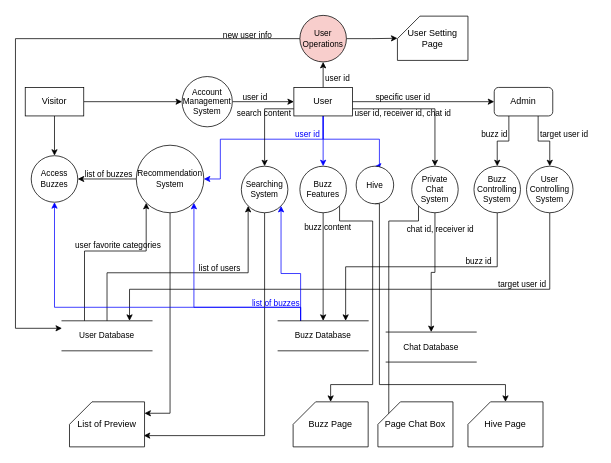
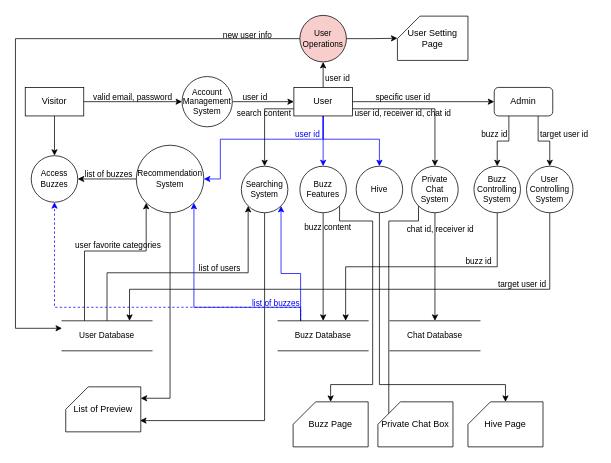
  <mxCell id="0" />
  <mxCell id="1" parent="0" />
  <mxCell id="2" style="edgeStyle=orthogonalEdgeStyle;rounded=0;orthogonalLoop=1;jettySize=auto;html=1;exitX=1;exitY=0.5;exitDx=0;exitDy=0;entryX=0;entryY=0.5;entryDx=0;entryDy=0;fontSize=11;" edge="1" parent="1" source="4" target="14"><mxGeometry relative="1" as="geometry" /></mxCell>
  <mxCell id="3" value="" style="edgeStyle=orthogonalEdgeStyle;rounded=0;orthogonalLoop=1;jettySize=auto;html=1;fontSize=11;" edge="1" parent="1" source="4" target="27"><mxGeometry relative="1" as="geometry" /></mxCell>
  <mxCell id="4" value="Visitor" style="rounded=0;whiteSpace=wrap;html=1;" vertex="1" parent="1"><mxGeometry x="33" y="116" width="78" height="38" as="geometry" /></mxCell>
  <mxCell id="5" style="edgeStyle=orthogonalEdgeStyle;rounded=0;orthogonalLoop=1;jettySize=auto;html=1;exitX=1;exitY=0.5;exitDx=0;exitDy=0;entryX=0;entryY=0.5;entryDx=0;entryDy=0;fontSize=11;" edge="1" parent="1" source="12" target="21"><mxGeometry relative="1" as="geometry" /></mxCell>
  <mxCell id="6" style="edgeStyle=orthogonalEdgeStyle;rounded=0;orthogonalLoop=1;jettySize=auto;html=1;exitX=0.5;exitY=0;exitDx=0;exitDy=0;entryX=0.5;entryY=1;entryDx=0;entryDy=0;fontSize=11;" edge="1" parent="1" source="12" target="31"><mxGeometry relative="1" as="geometry" /></mxCell>
  <mxCell id="7" style="edgeStyle=orthogonalEdgeStyle;rounded=0;orthogonalLoop=1;jettySize=auto;html=1;exitX=0.5;exitY=1;exitDx=0;exitDy=0;entryX=0.5;entryY=0;entryDx=0;entryDy=0;fontSize=11;strokeColor=#0000FF;" edge="1" parent="1" source="12" target="34"><mxGeometry relative="1" as="geometry" /></mxCell>
  <mxCell id="8" style="edgeStyle=orthogonalEdgeStyle;rounded=0;orthogonalLoop=1;jettySize=auto;html=1;exitX=0.5;exitY=1;exitDx=0;exitDy=0;entryX=1;entryY=0.5;entryDx=0;entryDy=0;fontSize=11;strokeColor=#0000FF;" edge="1" parent="1" source="12" target="37"><mxGeometry relative="1" as="geometry"><Array as="points"><mxPoint x="430" y="185" /><mxPoint x="293" y="185" /><mxPoint x="293" y="238" /></Array></mxGeometry></mxCell>
  <mxCell id="9" style="edgeStyle=orthogonalEdgeStyle;rounded=0;orthogonalLoop=1;jettySize=auto;html=1;exitX=0.5;exitY=1;exitDx=0;exitDy=0;entryX=0.5;entryY=0;entryDx=0;entryDy=0;fontSize=11;strokeColor=#0000FF;" edge="1" parent="1" source="12" target="41"><mxGeometry relative="1" as="geometry"><Array as="points"><mxPoint x="430" y="185" /><mxPoint x="505" y="185" /></Array></mxGeometry></mxCell>
  <mxCell id="10" style="edgeStyle=orthogonalEdgeStyle;rounded=0;orthogonalLoop=1;jettySize=auto;html=1;exitX=0;exitY=0.75;exitDx=0;exitDy=0;entryX=0.5;entryY=0;entryDx=0;entryDy=0;fontSize=11;" edge="1" parent="1" source="12" target="39"><mxGeometry relative="1" as="geometry" /></mxCell>
  <mxCell id="11" style="edgeStyle=orthogonalEdgeStyle;rounded=0;orthogonalLoop=1;jettySize=auto;html=1;exitX=1;exitY=0.75;exitDx=0;exitDy=0;entryX=0.5;entryY=0;entryDx=0;entryDy=0;fontSize=11;" edge="1" parent="1" source="12" target="44"><mxGeometry relative="1" as="geometry" /></mxCell>
  <mxCell id="12" value="User" style="rounded=0;whiteSpace=wrap;html=1;" vertex="1" parent="1"><mxGeometry x="391" y="116" width="78" height="38" as="geometry" /></mxCell>
  <mxCell id="13" value="" style="edgeStyle=orthogonalEdgeStyle;rounded=0;orthogonalLoop=1;jettySize=auto;html=1;fontSize=11;" edge="1" parent="1" source="14" target="12"><mxGeometry relative="1" as="geometry" /></mxCell>
  <mxCell id="14" value="Account &lt;br&gt;Management&lt;br&gt;System" style="ellipse;whiteSpace=wrap;html=1;aspect=fixed;fontSize=11;" vertex="1" parent="1"><mxGeometry x="242" y="101.5" width="67" height="67" as="geometry" /></mxCell>
+ <mxCell id="15" value="valid email, password" style="text;html=1;align=center;verticalAlign=middle;resizable=0;points=[];autosize=1;strokeColor=none;fillColor=none;fontSize=11;" vertex="1" parent="1"><mxGeometry x="114" y="116" width="123" height="25" as="geometry" /></mxCell>
  <mxCell id="16" style="edgeStyle=orthogonalEdgeStyle;rounded=0;orthogonalLoop=1;jettySize=auto;html=1;exitX=0.5;exitY=0;exitDx=0;exitDy=0;entryX=0;entryY=1;entryDx=0;entryDy=0;fontSize=11;" edge="1" parent="1" source="18" target="39"><mxGeometry relative="1" as="geometry"><Array as="points"><mxPoint x="142" y="363" /><mxPoint x="330" y="363" /></Array></mxGeometry></mxCell>
  <mxCell id="17" style="edgeStyle=orthogonalEdgeStyle;rounded=0;orthogonalLoop=1;jettySize=auto;html=1;exitX=0.25;exitY=0;exitDx=0;exitDy=0;entryX=0;entryY=1;entryDx=0;entryDy=0;fontSize=11;" edge="1" parent="1" source="18" target="37"><mxGeometry relative="1" as="geometry"><Array as="points"><mxPoint x="112" y="334" /><mxPoint x="194" y="334" /></Array></mxGeometry></mxCell>
  <mxCell id="18" value="&lt;span style=&quot;font-size: 11px;&quot;&gt;User Database&lt;/span&gt;" style="shape=partialRectangle;whiteSpace=wrap;html=1;left=0;right=0;fillColor=none;rounded=0;strokeColor=default;fontFamily=Helvetica;fontSize=12;fontColor=default;" vertex="1" parent="1"><mxGeometry x="82" y="427" width="120" height="40" as="geometry" /></mxCell>
  <mxCell id="19" style="edgeStyle=orthogonalEdgeStyle;rounded=0;orthogonalLoop=1;jettySize=auto;html=1;exitX=0.25;exitY=1;exitDx=0;exitDy=0;entryX=0.5;entryY=0;entryDx=0;entryDy=0;fontSize=11;" edge="1" parent="1" source="21" target="26"><mxGeometry relative="1" as="geometry" /></mxCell>
  <mxCell id="20" style="edgeStyle=orthogonalEdgeStyle;rounded=0;orthogonalLoop=1;jettySize=auto;html=1;exitX=0.75;exitY=1;exitDx=0;exitDy=0;entryX=0.5;entryY=0;entryDx=0;entryDy=0;fontSize=11;" edge="1" parent="1" source="21" target="24"><mxGeometry relative="1" as="geometry" /></mxCell>
  <mxCell id="21" value="Admin" style="whiteSpace=wrap;html=1;rounded=1;" vertex="1" parent="1"><mxGeometry x="658" y="116" width="78" height="38" as="geometry" /></mxCell>
  <mxCell id="22" value="specific user id" style="text;html=1;align=center;verticalAlign=middle;resizable=0;points=[];autosize=1;strokeColor=none;fillColor=none;fontSize=11;" vertex="1" parent="1"><mxGeometry x="490" y="116" width="91" height="25" as="geometry" /></mxCell>
  <mxCell id="23" style="edgeStyle=orthogonalEdgeStyle;rounded=0;orthogonalLoop=1;jettySize=auto;html=1;exitX=0.5;exitY=1;exitDx=0;exitDy=0;entryX=0.75;entryY=0;entryDx=0;entryDy=0;fontSize=11;" edge="1" parent="1" source="24" target="18"><mxGeometry relative="1" as="geometry"><Array as="points"><mxPoint x="732" y="385" /><mxPoint x="172" y="385" /></Array></mxGeometry></mxCell>
  <mxCell id="24" value="User Controlling System" style="ellipse;whiteSpace=wrap;html=1;aspect=fixed;fontSize=11;" vertex="1" parent="1"><mxGeometry x="701" y="221" width="62" height="62" as="geometry" /></mxCell>
  <mxCell id="25" style="edgeStyle=orthogonalEdgeStyle;rounded=0;orthogonalLoop=1;jettySize=auto;html=1;exitX=0.5;exitY=1;exitDx=0;exitDy=0;entryX=0.75;entryY=0;entryDx=0;entryDy=0;fontSize=11;" edge="1" parent="1" source="26" target="49"><mxGeometry relative="1" as="geometry" /></mxCell>
  <mxCell id="26" value="Buzz Controlling System" style="ellipse;whiteSpace=wrap;html=1;aspect=fixed;fontSize=11;" vertex="1" parent="1"><mxGeometry x="631" y="221" width="62" height="62" as="geometry" /></mxCell>
  <mxCell id="27" value="Access Buzzes" style="ellipse;whiteSpace=wrap;html=1;aspect=fixed;fontSize=11;" vertex="1" parent="1"><mxGeometry x="41" y="207" width="62" height="62" as="geometry" /></mxCell>
  <mxCell id="28" value="user id" style="text;html=1;align=center;verticalAlign=middle;resizable=0;points=[];autosize=1;strokeColor=none;fillColor=none;fontSize=11;" vertex="1" parent="1"><mxGeometry x="313" y="116" width="51" height="25" as="geometry" /></mxCell>
  <mxCell id="29" style="edgeStyle=orthogonalEdgeStyle;rounded=0;orthogonalLoop=1;jettySize=auto;html=1;exitX=0;exitY=0.5;exitDx=0;exitDy=0;entryX=0;entryY=0.25;entryDx=0;entryDy=0;strokeColor=#000000;fontSize=11;fillColor=#FF0000;" edge="1" parent="1" source="31" target="18"><mxGeometry relative="1" as="geometry"><Array as="points"><mxPoint x="20" y="51" /><mxPoint x="20" y="437" /></Array></mxGeometry></mxCell>
  <mxCell id="30" value="" style="edgeStyle=orthogonalEdgeStyle;rounded=0;orthogonalLoop=1;jettySize=auto;html=1;strokeColor=#000000;fontSize=11;fontColor=#0000FF;fillColor=#FF0000;" edge="1" parent="1" source="31" target="68"><mxGeometry relative="1" as="geometry" /></mxCell>
  <mxCell id="31" value="User Operations" style="ellipse;whiteSpace=wrap;html=1;aspect=fixed;fontSize=11;fillColor=#f8cecc;" vertex="1" parent="1"><mxGeometry x="399" y="20" width="62" height="62" as="geometry" /></mxCell>
  <mxCell id="32" style="edgeStyle=orthogonalEdgeStyle;rounded=0;orthogonalLoop=1;jettySize=auto;html=1;exitX=0.5;exitY=1;exitDx=0;exitDy=0;entryX=0.5;entryY=0;entryDx=0;entryDy=0;fontSize=11;" edge="1" parent="1" source="34" target="49"><mxGeometry relative="1" as="geometry" /></mxCell>
  <mxCell id="33" style="edgeStyle=orthogonalEdgeStyle;rounded=0;orthogonalLoop=1;jettySize=auto;html=1;exitX=1;exitY=1;exitDx=0;exitDy=0;entryX=0.5;entryY=0;entryDx=0;entryDy=0;entryPerimeter=0;strokeColor=#000000;fontSize=11;fontColor=#0000FF;fillColor=#FF0000;" edge="1" parent="1" source="34" target="67"><mxGeometry relative="1" as="geometry"><Array as="points"><mxPoint x="452" y="294" /><mxPoint x="496" y="294" /><mxPoint x="496" y="512" /><mxPoint x="440" y="512" /></Array></mxGeometry></mxCell>
  <mxCell id="34" value="Buzz Features" style="ellipse;whiteSpace=wrap;html=1;aspect=fixed;fontSize=11;" vertex="1" parent="1"><mxGeometry x="399" y="221" width="62" height="62" as="geometry" /></mxCell>
  <mxCell id="35" value="" style="edgeStyle=orthogonalEdgeStyle;rounded=0;orthogonalLoop=1;jettySize=auto;html=1;fontSize=11;" edge="1" parent="1" source="37" target="27"><mxGeometry relative="1" as="geometry" /></mxCell>
  <mxCell id="36" style="edgeStyle=orthogonalEdgeStyle;rounded=0;orthogonalLoop=1;jettySize=auto;html=1;exitX=0.5;exitY=1;exitDx=0;exitDy=0;entryX=0.999;entryY=0.254;entryDx=0;entryDy=0;entryPerimeter=0;strokeColor=#000000;fontSize=11;fontColor=#0000FF;fillColor=#FF0000;" edge="1" parent="1" source="37" target="65"><mxGeometry relative="1" as="geometry" /></mxCell>
  <mxCell id="37" value="Recommendation&lt;br&gt;System" style="ellipse;whiteSpace=wrap;html=1;aspect=fixed;fontSize=11;" vertex="1" parent="1"><mxGeometry x="181" y="193" width="90" height="90" as="geometry" /></mxCell>
  <mxCell id="38" style="edgeStyle=orthogonalEdgeStyle;rounded=0;orthogonalLoop=1;jettySize=auto;html=1;exitX=0.5;exitY=1;exitDx=0;exitDy=0;entryX=0.99;entryY=0.75;entryDx=0;entryDy=0;entryPerimeter=0;strokeColor=#000000;fontSize=11;fontColor=#0000FF;fillColor=#FF0000;" edge="1" parent="1" source="39" target="65"><mxGeometry relative="1" as="geometry" /></mxCell>
  <mxCell id="39" value="Searching System" style="ellipse;whiteSpace=wrap;html=1;aspect=fixed;fontSize=11;" vertex="1" parent="1"><mxGeometry x="321" y="221" width="62" height="62" as="geometry" /></mxCell>
  <mxCell id="40" style="edgeStyle=orthogonalEdgeStyle;rounded=0;orthogonalLoop=1;jettySize=auto;html=1;exitX=0.5;exitY=1;exitDx=0;exitDy=0;strokeColor=#000000;fontSize=11;fontColor=#0000FF;fillColor=#FF0000;" edge="1" parent="1" source="41" target="66"><mxGeometry relative="1" as="geometry"><Array as="points"><mxPoint x="505" y="512" /><mxPoint x="673" y="512" /></Array></mxGeometry></mxCell>
- <mxCell id="41" value="Hive" style="ellipse;whiteSpace=wrap;html=1;aspect=fixed;fontSize=11;" vertex="1" parent="1"><mxGeometry x="474" y="221" width="50" height="50" as="geometry" /></mxCell>
+ <mxCell id="41" value="Hive" style="ellipse;whiteSpace=wrap;html=1;aspect=fixed;fontSize=11;" vertex="1" parent="1"><mxGeometry x="474" y="221" width="62" height="62" as="geometry" /></mxCell>
  <mxCell id="42" style="edgeStyle=orthogonalEdgeStyle;rounded=0;orthogonalLoop=1;jettySize=auto;html=1;exitX=0.5;exitY=1;exitDx=0;exitDy=0;entryX=0.5;entryY=0;entryDx=0;entryDy=0;fontSize=11;" edge="1" parent="1" source="44" target="50"><mxGeometry relative="1" as="geometry" /></mxCell>
  <mxCell id="43" style="edgeStyle=orthogonalEdgeStyle;rounded=0;orthogonalLoop=1;jettySize=auto;html=1;exitX=0;exitY=1;exitDx=0;exitDy=0;strokeColor=#000000;fontSize=11;fontColor=#0000FF;fillColor=#FF0000;" edge="1" parent="1" source="44"><mxGeometry relative="1" as="geometry"><mxPoint x="517.5" y="565" as="targetPoint" /><Array as="points"><mxPoint x="557" y="294" /><mxPoint x="518" y="294" /></Array></mxGeometry></mxCell>
  <mxCell id="44" value="Private Chat System" style="ellipse;whiteSpace=wrap;html=1;aspect=fixed;fontSize=11;" vertex="1" parent="1"><mxGeometry x="548" y="221" width="62" height="62" as="geometry" /></mxCell>
  <mxCell id="45" value="user id, receiver id, chat id" style="text;html=1;align=center;verticalAlign=middle;resizable=0;points=[];autosize=1;strokeColor=none;fillColor=none;fontSize=11;rotation=0;" vertex="1" parent="1"><mxGeometry x="462.5" y="137" width="146" height="25" as="geometry" /></mxCell>
  <mxCell id="46" style="edgeStyle=orthogonalEdgeStyle;rounded=0;orthogonalLoop=1;jettySize=auto;html=1;exitX=0.25;exitY=0;exitDx=0;exitDy=0;entryX=1;entryY=1;entryDx=0;entryDy=0;fontSize=11;strokeColor=#0000FF;" edge="1" parent="1" source="49" target="39"><mxGeometry relative="1" as="geometry"><Array as="points"><mxPoint x="400" y="364" /><mxPoint x="374" y="364" /></Array></mxGeometry></mxCell>
- <mxCell id="47" style="edgeStyle=orthogonalEdgeStyle;rounded=0;orthogonalLoop=1;jettySize=auto;html=1;exitX=0.25;exitY=0;exitDx=0;exitDy=0;entryX=0.5;entryY=1;entryDx=0;entryDy=0;fontSize=11;fillColor=#FF0000;strokeColor=#0000FF;" edge="1" parent="1" source="49" target="27"><mxGeometry relative="1" as="geometry"><Array as="points"><mxPoint x="400" y="409" /><mxPoint x="72" y="409" /></Array></mxGeometry></mxCell>
+ <mxCell id="47" style="edgeStyle=orthogonalEdgeStyle;rounded=0;orthogonalLoop=1;jettySize=auto;html=1;exitX=0.25;exitY=0;exitDx=0;exitDy=0;entryX=0.5;entryY=1;entryDx=0;entryDy=0;fontSize=11;fillColor=#FF0000;strokeColor=#0000FF;dashed=1;" edge="1" parent="1" source="49" target="27"><mxGeometry relative="1" as="geometry"><Array as="points"><mxPoint x="400" y="409" /><mxPoint x="72" y="409" /></Array></mxGeometry></mxCell>
  <mxCell id="48" style="edgeStyle=orthogonalEdgeStyle;rounded=0;orthogonalLoop=1;jettySize=auto;html=1;exitX=0.25;exitY=0;exitDx=0;exitDy=0;entryX=1;entryY=1;entryDx=0;entryDy=0;fontSize=11;strokeColor=#0000FF;" edge="1" parent="1" source="49" target="37"><mxGeometry relative="1" as="geometry"><Array as="points"><mxPoint x="400" y="409" /><mxPoint x="258" y="409" /></Array></mxGeometry></mxCell>
  <mxCell id="49" value="&lt;span style=&quot;font-size: 11px;&quot;&gt;Buzz Database&lt;/span&gt;" style="shape=partialRectangle;whiteSpace=wrap;html=1;left=0;right=0;fillColor=none;rounded=0;strokeColor=default;fontFamily=Helvetica;fontSize=12;fontColor=default;" vertex="1" parent="1"><mxGeometry x="370" y="427" width="120" height="40" as="geometry" /></mxCell>
- <mxCell id="50" value="&lt;span style=&quot;font-size: 11px;&quot;&gt;Chat Database&lt;/span&gt;" style="shape=partialRectangle;whiteSpace=wrap;html=1;left=0;right=0;fillColor=none;rounded=0;strokeColor=default;fontFamily=Helvetica;fontSize=12;fontColor=default;" vertex="1" parent="1"><mxGeometry x="514" y="442" width="120" height="40" as="geometry" /></mxCell>
+ <mxCell id="50" value="&lt;span style=&quot;font-size: 11px;&quot;&gt;Chat Database&lt;/span&gt;" style="shape=partialRectangle;whiteSpace=wrap;html=1;left=0;right=0;fillColor=none;rounded=0;strokeColor=default;fontFamily=Helvetica;fontSize=12;fontColor=default;" vertex="1" parent="1"><mxGeometry x="519" y="427" width="120" height="40" as="geometry" /></mxCell>
  <mxCell id="51" value="buzz id" style="text;html=1;align=center;verticalAlign=middle;resizable=0;points=[];autosize=1;strokeColor=none;fillColor=none;fontSize=11;" vertex="1" parent="1"><mxGeometry x="610" y="335" width="53" height="25" as="geometry" /></mxCell>
  <mxCell id="52" value="target user id" style="text;html=1;align=center;verticalAlign=middle;resizable=0;points=[];autosize=1;strokeColor=none;fillColor=none;fontSize=11;" vertex="1" parent="1"><mxGeometry x="654" y="366" width="82" height="25" as="geometry" /></mxCell>
  <mxCell id="53" value="list of users" style="text;html=1;align=center;verticalAlign=middle;resizable=0;points=[];autosize=1;strokeColor=none;fillColor=none;fontSize=11;" vertex="1" parent="1"><mxGeometry x="255" y="344" width="74" height="25" as="geometry" /></mxCell>
  <mxCell id="54" value="user favorite categories&amp;nbsp;" style="text;html=1;align=center;verticalAlign=middle;resizable=0;points=[];autosize=1;strokeColor=none;fillColor=none;fontSize=11;" vertex="1" parent="1"><mxGeometry x="90" y="314" width="135" height="25" as="geometry" /></mxCell>
  <mxCell id="55" value="&lt;font color=&quot;#0000ff&quot;&gt;list of buzzes&lt;/font&gt;" style="text;html=1;align=center;verticalAlign=middle;resizable=0;points=[];autosize=1;strokeColor=none;fillColor=none;fontSize=11;" vertex="1" parent="1"><mxGeometry x="326" y="391" width="82" height="25" as="geometry" /></mxCell>
  <mxCell id="56" value="buzz content" style="text;html=1;align=center;verticalAlign=middle;resizable=0;points=[];autosize=1;strokeColor=none;fillColor=none;fontSize=11;" vertex="1" parent="1"><mxGeometry x="396" y="289" width="80" height="25" as="geometry" /></mxCell>
  <mxCell id="57" value="chat id, receiver id" style="text;html=1;align=center;verticalAlign=middle;resizable=0;points=[];autosize=1;strokeColor=none;fillColor=none;fontSize=11;" vertex="1" parent="1"><mxGeometry x="532" y="292" width="107" height="25" as="geometry" /></mxCell>
  <mxCell id="58" value="search content" style="text;html=1;align=center;verticalAlign=middle;resizable=0;points=[];autosize=1;strokeColor=none;fillColor=none;fontSize=11;" vertex="1" parent="1"><mxGeometry x="306" y="137" width="90" height="25" as="geometry" /></mxCell>
  <mxCell id="59" value="buzz id" style="text;html=1;align=center;verticalAlign=middle;resizable=0;points=[];autosize=1;strokeColor=none;fillColor=none;fontSize=11;" vertex="1" parent="1"><mxGeometry x="631" y="166" width="53" height="25" as="geometry" /></mxCell>
  <mxCell id="60" value="target user id" style="text;html=1;align=center;verticalAlign=middle;resizable=0;points=[];autosize=1;strokeColor=none;fillColor=none;fontSize=11;" vertex="1" parent="1"><mxGeometry x="710" y="166" width="82" height="25" as="geometry" /></mxCell>
  <mxCell id="61" value="&lt;font color=&quot;#0000ff&quot;&gt;user id&lt;/font&gt;" style="text;html=1;align=center;verticalAlign=middle;resizable=0;points=[];autosize=1;strokeColor=none;fillColor=none;fontSize=11;" vertex="1" parent="1"><mxGeometry x="383" y="166" width="51" height="25" as="geometry" /></mxCell>
  <mxCell id="62" value="list of buzzes" style="text;html=1;align=center;verticalAlign=middle;resizable=0;points=[];autosize=1;strokeColor=none;fillColor=none;fontSize=11;" vertex="1" parent="1"><mxGeometry x="103" y="219" width="82" height="25" as="geometry" /></mxCell>
  <mxCell id="63" value="user id" style="text;html=1;align=center;verticalAlign=middle;resizable=0;points=[];autosize=1;strokeColor=none;fillColor=none;fontSize=11;" vertex="1" parent="1"><mxGeometry x="423" y="91" width="51" height="25" as="geometry" /></mxCell>
  <mxCell id="64" value="new user info" style="text;html=1;align=center;verticalAlign=middle;resizable=0;points=[];autosize=1;strokeColor=none;fillColor=none;fontSize=11;" vertex="1" parent="1"><mxGeometry x="287" y="33" width="83" height="25" as="geometry" /></mxCell>
- <mxCell id="65" value="List of Preview" style="shape=card;whiteSpace=wrap;html=1;" vertex="1" parent="1"><mxGeometry x="92" y="535" width="100" height="60" as="geometry" /></mxCell>
+ <mxCell id="65" value="List of Preview" style="shape=card;whiteSpace=wrap;html=1;" vertex="1" parent="1"><mxGeometry x="87" y="515" width="100" height="60" as="geometry" /></mxCell>
  <mxCell id="66" value="Hive Page" style="shape=card;whiteSpace=wrap;html=1;" vertex="1" parent="1"><mxGeometry x="623" y="535" width="100" height="60" as="geometry" /></mxCell>
  <mxCell id="67" value="Buzz Page" style="shape=card;whiteSpace=wrap;html=1;" vertex="1" parent="1"><mxGeometry x="390" y="535" width="100" height="60" as="geometry" /></mxCell>
  <mxCell id="68" value="User Setting Page" style="shape=card;whiteSpace=wrap;html=1;" vertex="1" parent="1"><mxGeometry x="529" y="21" width="94" height="59" as="geometry" /></mxCell>
- <mxCell id="69" value="Page Chat Box" style="shape=card;whiteSpace=wrap;html=1;" vertex="1" parent="1"><mxGeometry x="503" y="535" width="100" height="60" as="geometry" /></mxCell>
+ <mxCell id="69" value="Private Chat Box" style="shape=card;whiteSpace=wrap;html=1;" vertex="1" parent="1"><mxGeometry x="503" y="535" width="100" height="60" as="geometry" /></mxCell>
